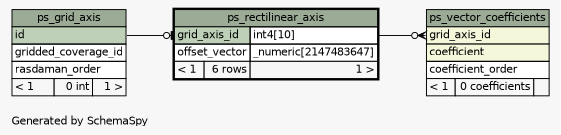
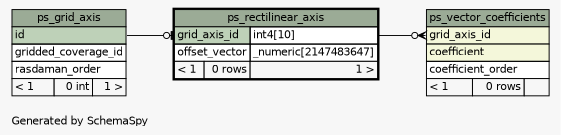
  digraph {
    bgcolor="#f7f7f7"
    fontname=Helvetica
    fontsize=11
    label="\nGenerated by SchemaSpy"
    labeljust=l
    nodesep=0.18
    rankdir=RL
    ranksep=0.46
    node [fontname=Helvetica fontsize=11 shape=plaintext]
    edge [arrowhead=none arrowsize=0.8 dir=back tailport="grid_axis_id:w"]
-   n1 [label=<     <TABLE BORDER="2" CELLBORDER="1" CELLSPACING="0" BGCOLOR="#ffffff">       <TR><TD COLSPAN="3" BGCOLOR="#9bab96" ALIGN="CENTER">ps_rectilinear_axis</TD></TR>       <TR><TD PORT="grid_axis_id" COLSPAN="2" BGCOLOR="#bed1b8" ALIGN="LEFT">grid_axis_id</TD><TD PORT="grid_axis_id.type" ALIGN="LEFT">int4[10]</TD></TR>       <TR><TD PORT="offset_vector" COLSPAN="2" ALIGN="LEFT">offset_vector</TD><TD PORT="offset_vector.type" ALIGN="LEFT">_numeric[2147483647]</TD></TR>       <TR><TD ALIGN="LEFT" BGCOLOR="#f7f7f7">&lt; 1</TD><TD ALIGN="RIGHT" BGCOLOR="#f7f7f7">6 rows</TD><TD ALIGN="RIGHT" BGCOLOR="#f7f7f7">1 &gt;</TD></TR>     </TABLE>>]
+   n1 [label=<     <TABLE BORDER="2" CELLBORDER="1" CELLSPACING="0" BGCOLOR="#ffffff">       <TR><TD COLSPAN="3" BGCOLOR="#9bab96" ALIGN="CENTER">ps_rectilinear_axis</TD></TR>       <TR><TD PORT="grid_axis_id" COLSPAN="2" BGCOLOR="#bed1b8" ALIGN="LEFT">grid_axis_id</TD><TD PORT="grid_axis_id.type" ALIGN="LEFT">int4[10]</TD></TR>       <TR><TD PORT="offset_vector" COLSPAN="2" ALIGN="LEFT">offset_vector</TD><TD PORT="offset_vector.type" ALIGN="LEFT">_numeric[2147483647]</TD></TR>       <TR><TD ALIGN="LEFT" BGCOLOR="#f7f7f7">&lt; 1</TD><TD ALIGN="RIGHT" BGCOLOR="#f7f7f7">0 rows</TD><TD ALIGN="RIGHT" BGCOLOR="#f7f7f7">1 &gt;</TD></TR>     </TABLE>>]
    n2 [label=<     <TABLE BORDER="0" CELLBORDER="1" CELLSPACING="0" BGCOLOR="#ffffff">       <TR><TD COLSPAN="3" BGCOLOR="#9bab96" ALIGN="CENTER">ps_grid_axis</TD></TR>       <TR><TD PORT="id" COLSPAN="3" BGCOLOR="#bed1b8" ALIGN="LEFT">id</TD></TR>       <TR><TD PORT="gridded_coverage_id" COLSPAN="3" ALIGN="LEFT">gridded_coverage_id</TD></TR>       <TR><TD PORT="rasdaman_order" COLSPAN="3" ALIGN="LEFT">rasdaman_order</TD></TR>       <TR><TD ALIGN="LEFT" BGCOLOR="#f7f7f7">&lt; 1</TD><TD ALIGN="RIGHT" BGCOLOR="#f7f7f7">0 int</TD><TD ALIGN="RIGHT" BGCOLOR="#f7f7f7">1 &gt;</TD></TR>     </TABLE>>]
-   n3 [label=<     <TABLE BORDER="0" CELLBORDER="1" CELLSPACING="0" BGCOLOR="#ffffff">       <TR><TD COLSPAN="3" BGCOLOR="#9bab96" ALIGN="CENTER">ps_vector_coefficients</TD></TR>       <TR><TD PORT="grid_axis_id" COLSPAN="3" BGCOLOR="#f4f7da" ALIGN="LEFT">grid_axis_id</TD></TR>       <TR><TD PORT="coefficient" COLSPAN="3" BGCOLOR="#f4f7da" ALIGN="LEFT">coefficient</TD></TR>       <TR><TD PORT="coefficient_order" COLSPAN="3" ALIGN="LEFT">coefficient_order</TD></TR>       <TR><TD ALIGN="LEFT" BGCOLOR="#f7f7f7">&lt; 1</TD><TD ALIGN="RIGHT" BGCOLOR="#f7f7f7">0 coefficients</TD><TD ALIGN="RIGHT" BGCOLOR="#f7f7f7">  </TD></TR>     </TABLE>>]
+   n3 [label=<     <TABLE BORDER="0" CELLBORDER="1" CELLSPACING="0" BGCOLOR="#ffffff">       <TR><TD COLSPAN="3" BGCOLOR="#9bab96" ALIGN="CENTER">ps_vector_coefficients</TD></TR>       <TR><TD PORT="grid_axis_id" COLSPAN="3" BGCOLOR="#f4f7da" ALIGN="LEFT">grid_axis_id</TD></TR>       <TR><TD PORT="coefficient" COLSPAN="3" BGCOLOR="#f4f7da" ALIGN="LEFT">coefficient</TD></TR>       <TR><TD PORT="coefficient_order" COLSPAN="3" ALIGN="LEFT">coefficient_order</TD></TR>       <TR><TD ALIGN="LEFT" BGCOLOR="#f7f7f7">&lt; 1</TD><TD ALIGN="RIGHT" BGCOLOR="#f7f7f7">0 rows</TD><TD ALIGN="RIGHT" BGCOLOR="#f7f7f7">  </TD></TR>     </TABLE>>]
    n1 -> n2 [arrowtail=teeodot headport="id:e"]
    n3 -> n1 [arrowtail=crowodot headport="grid_axis_id.type:e"]
  }
